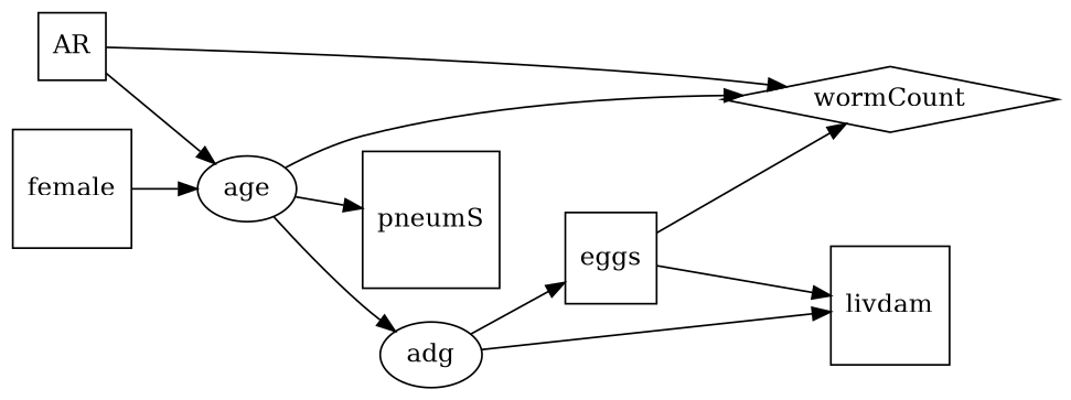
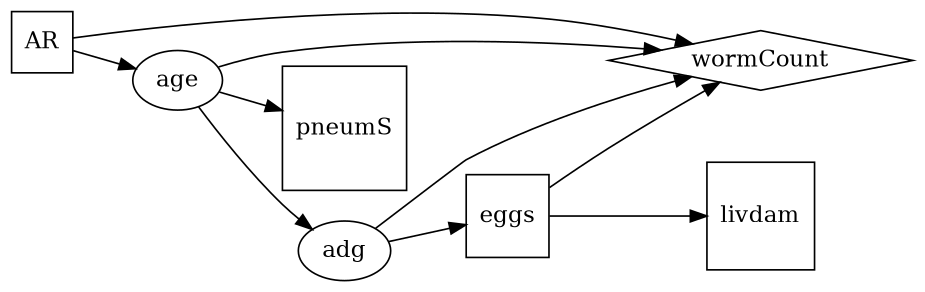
  digraph {
    rankdir=LR
    node [shape=square]
    wormCount [shape=diamond]
    AR
    age [shape=oval]
-   female
    pneumS
    adg [shape=oval]
    eggs
    livdam
    AR -> wormCount
    AR -> age
    age -> wormCount
    age -> pneumS
    age -> adg
-   female -> age
-   adg -> livdam
+   adg -> wormCount
    adg -> eggs
    eggs -> wormCount
    eggs -> livdam
  }
